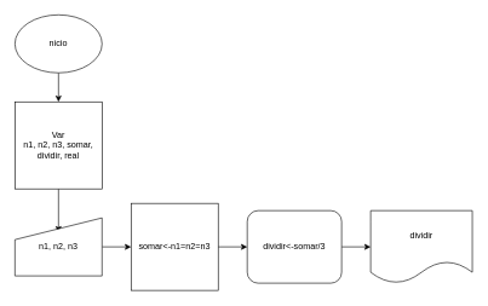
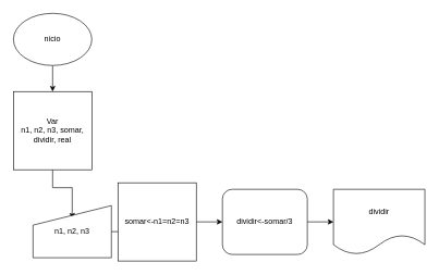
  <mxCell id="0" />
  <mxCell id="1" parent="0" />
  <mxCell id="2" style="edgeStyle=orthogonalEdgeStyle;rounded=0;orthogonalLoop=1;jettySize=auto;html=1;exitX=0.5;exitY=1;exitDx=0;exitDy=0;entryX=0.5;entryY=0;entryDx=0;entryDy=0;" edge="1" parent="1" source="3" target="5"><mxGeometry relative="1" as="geometry" /></mxCell>
  <mxCell id="3" value="nicio" style="ellipse;whiteSpace=wrap;html=1;" vertex="1" parent="1"><mxGeometry x="20" y="20" width="120" height="80" as="geometry" /></mxCell>
  <mxCell id="4" style="edgeStyle=orthogonalEdgeStyle;rounded=0;orthogonalLoop=1;jettySize=auto;html=1;exitX=0.5;exitY=1;exitDx=0;exitDy=0;entryX=0.5;entryY=0.25;entryDx=0;entryDy=0;entryPerimeter=0;" edge="1" parent="1" source="5" target="7"><mxGeometry relative="1" as="geometry" /></mxCell>
  <mxCell id="5" value="&lt;div&gt;Var&lt;/div&gt;&lt;div&gt;n1, n2, n3, somar, dividir, real&lt;br&gt;&lt;/div&gt;" style="whiteSpace=wrap;html=1;aspect=fixed;" vertex="1" parent="1"><mxGeometry x="20" y="140" width="120" height="120" as="geometry" /></mxCell>
  <mxCell id="6" value="" style="edgeStyle=orthogonalEdgeStyle;rounded=0;orthogonalLoop=1;jettySize=auto;html=1;" edge="1" parent="1" source="7" target="9"><mxGeometry relative="1" as="geometry" /></mxCell>
- <mxCell id="7" value="n1, n2, n3" style="shape=manualInput;whiteSpace=wrap;html=1;" vertex="1" parent="1"><mxGeometry x="20" y="300" width="120" height="80" as="geometry" /></mxCell>
+ <mxCell id="7" value="n1, n2, n3" style="shape=manualInput;whiteSpace=wrap;html=1;" vertex="1" parent="1"><mxGeometry x="50" y="315" width="120" height="80" as="geometry" /></mxCell>
  <mxCell id="8" style="edgeStyle=orthogonalEdgeStyle;rounded=0;orthogonalLoop=1;jettySize=auto;html=1;entryX=0;entryY=0.5;entryDx=0;entryDy=0;" edge="1" parent="1" source="9" target="11"><mxGeometry relative="1" as="geometry" /></mxCell>
  <mxCell id="9" value="somar&amp;lt;-n1=n2=n3" style="whiteSpace=wrap;html=1;aspect=fixed;" vertex="1" parent="1"><mxGeometry x="180" y="280" width="120" height="120" as="geometry" /></mxCell>
  <mxCell id="10" style="edgeStyle=orthogonalEdgeStyle;rounded=0;orthogonalLoop=1;jettySize=auto;html=1;entryX=0;entryY=0.5;entryDx=0;entryDy=0;" edge="1" parent="1" source="11" target="12"><mxGeometry relative="1" as="geometry" /></mxCell>
  <mxCell id="11" value="dividir&amp;lt;-somar/3" style="rounded=1;whiteSpace=wrap;html=1;" vertex="1" parent="1"><mxGeometry x="340" y="290" width="130" height="100" as="geometry" /></mxCell>
  <mxCell id="12" value="dividir" style="shape=document;whiteSpace=wrap;html=1;boundedLbl=1;" vertex="1" parent="1"><mxGeometry x="510" y="290" width="140" height="100" as="geometry" /></mxCell>
